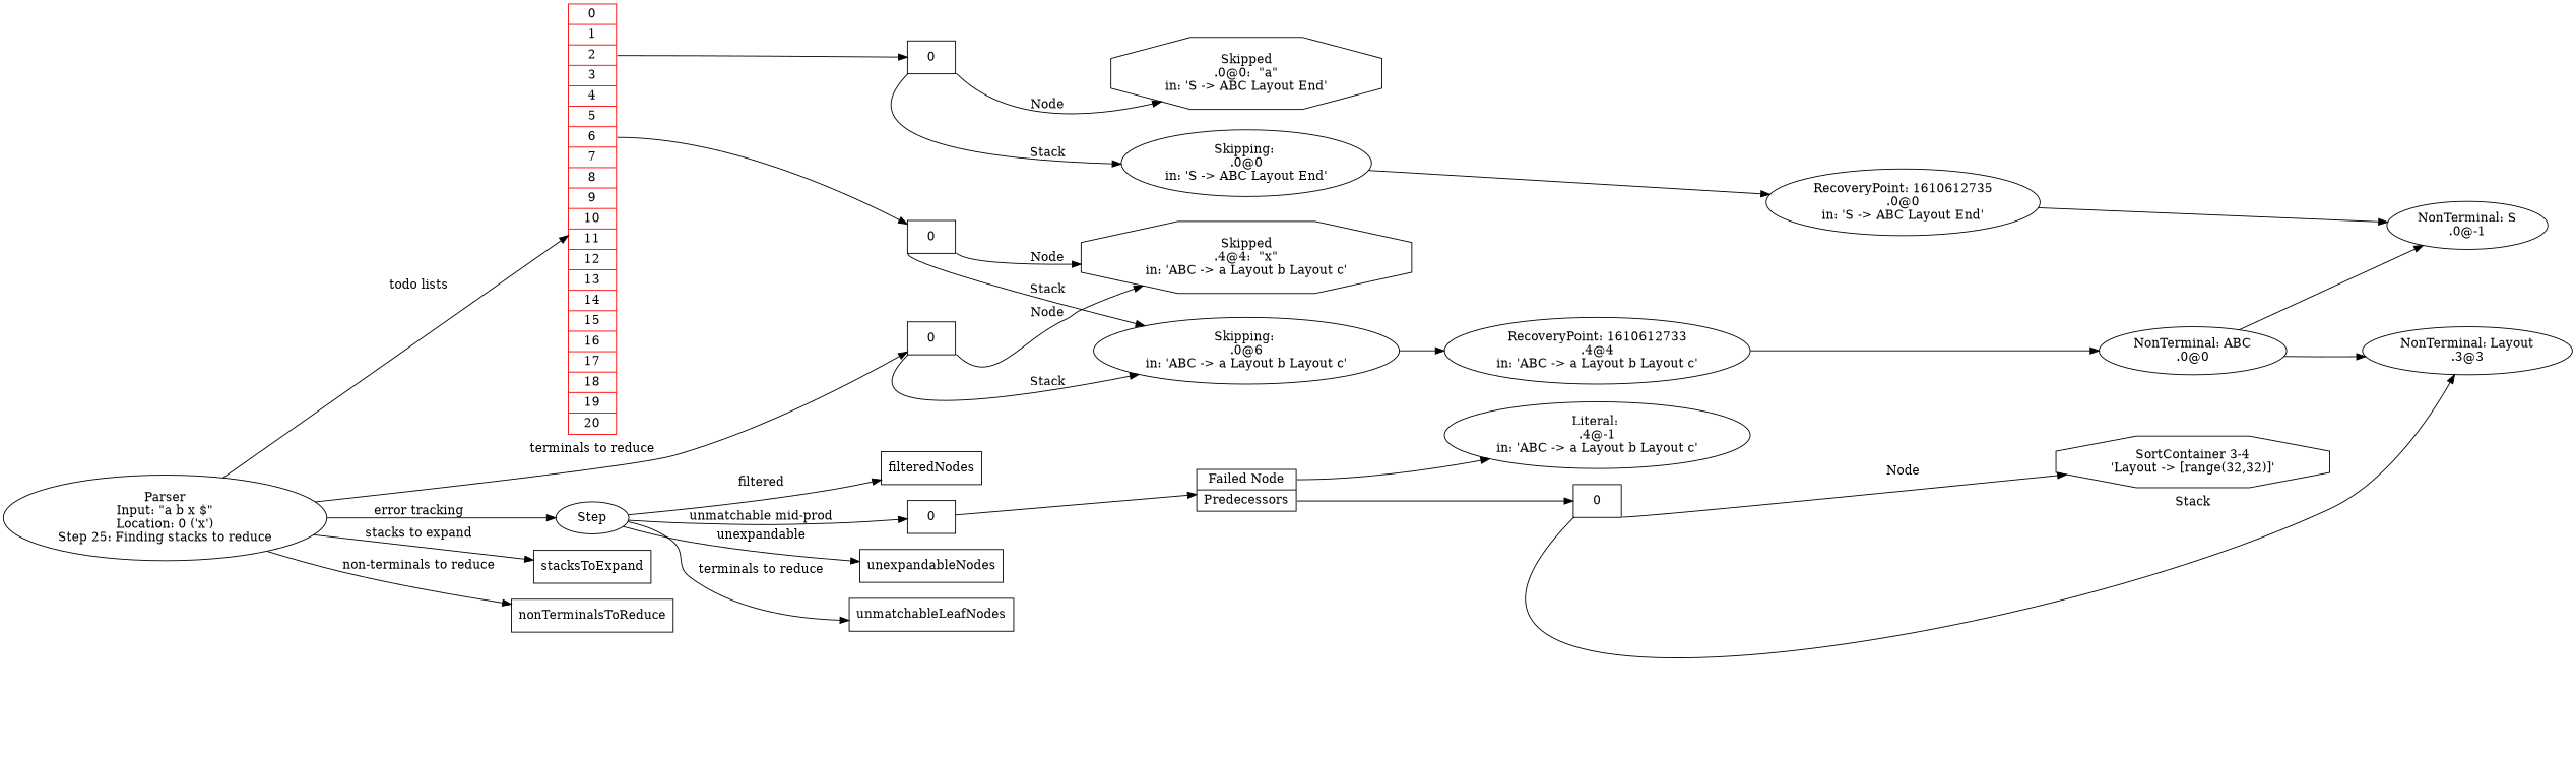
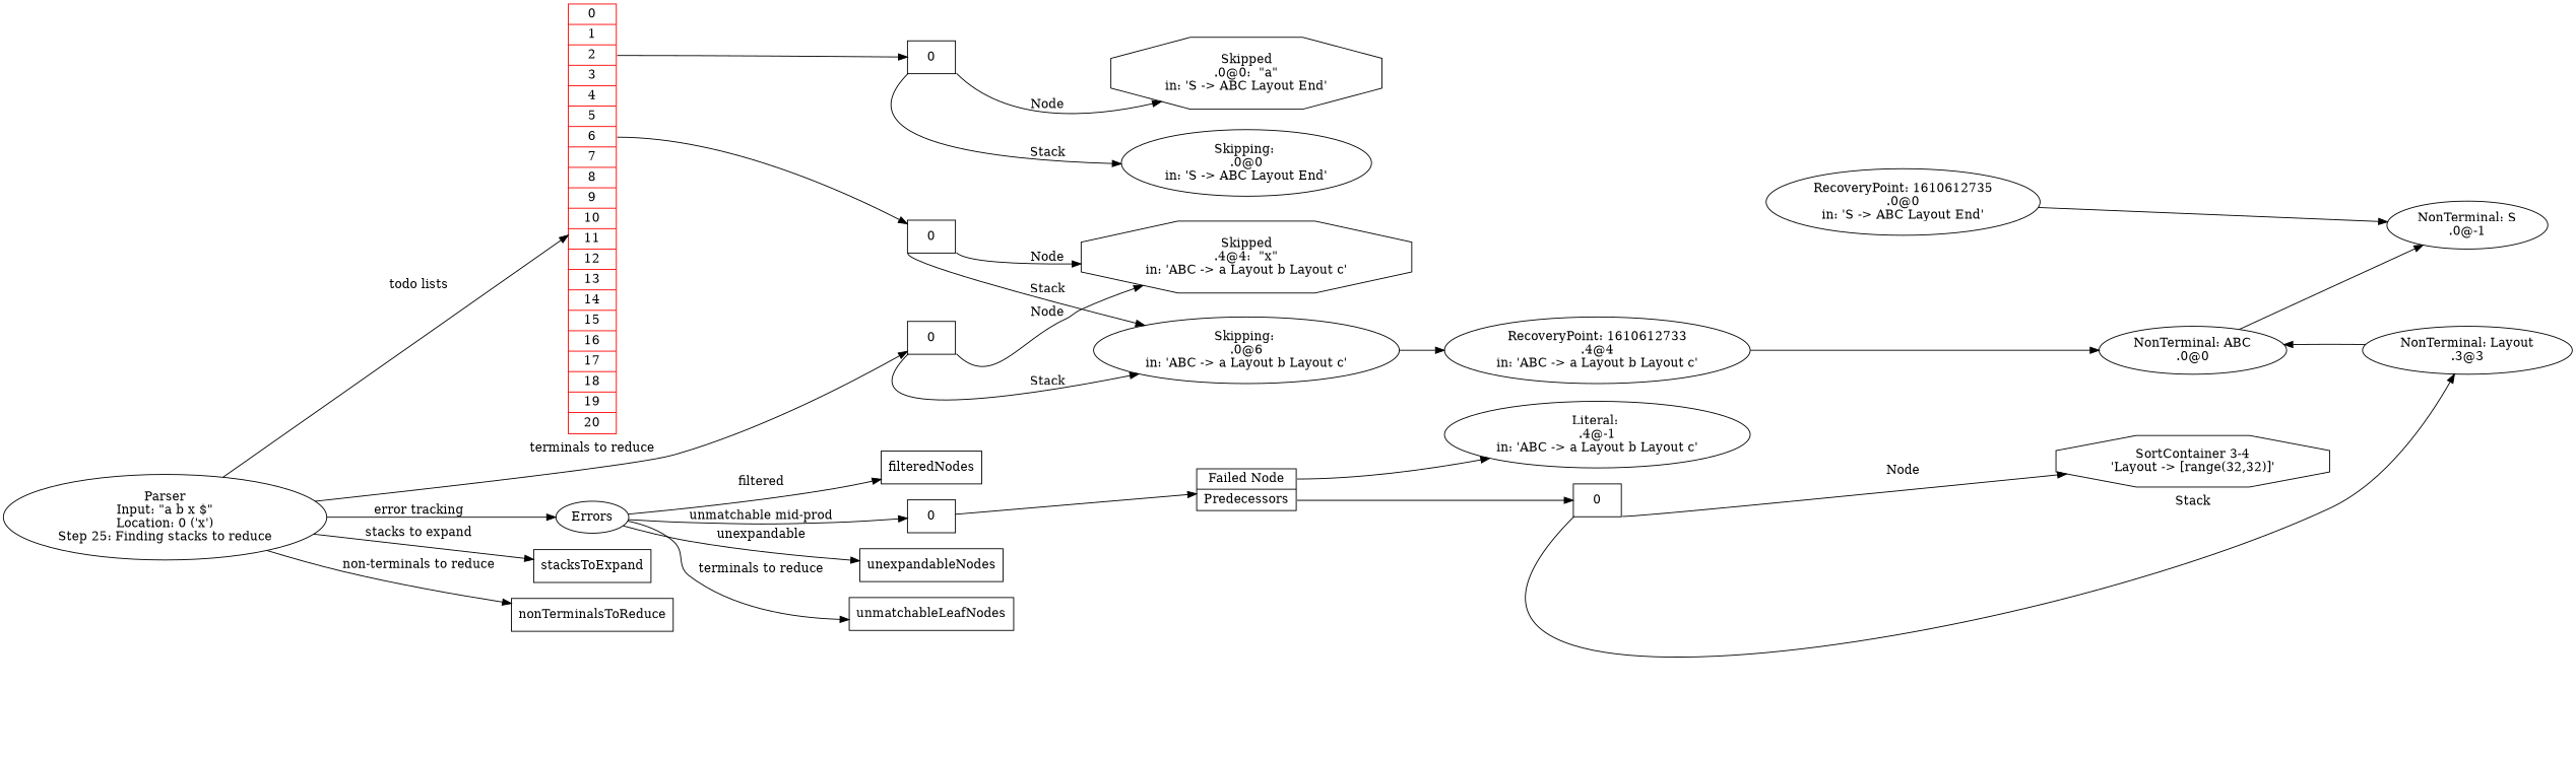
  digraph {
    rankdir=LR
    node [shape=record]
    n1 [label="Parser\nInput: \"a b x $\"\nLocation: 0 ('x')\nStep 25: Finding stacks to reduce" shape=""]
    n2 [color=red label="<0> 0 | <1> 1 | <2> 2 | <3> 3 | <4> 4 | <5> 5 | <6> 6 | <7> 7 | <8> 8 | <9> 9 | <10> 10 | <11> 11 | <12> 12 | <13> 13 | <14> 14 | <15> 15 | <16> 16 | <17> 17 | <18> 18 | <19> 19 | <20> 20"]
    stacksToExpand
    n4 [label="<0> 0"]
    nonTerminalsToReduce
-   n6 [label=Step shape=""]
+   n6 [label=Errors shape=""]
    n7 [label="<0> 0"]
    n8 [label="<0> 0"]
    n9 [label="Skipping: \n.0@6\nin: 'ABC -> a Layout b Layout c'" shape=""]
    n10 [label="Skipped\n.4@4:  \"x\"\nin: 'ABC -> a Layout b Layout c'" shape=octagon]
    unexpandableNodes
    unmatchableLeafNodes
    n13 [label="<0> 0"]
    filteredNodes
    n15 [label="Skipping: \n.0@0\nin: 'S -> ABC Layout End'" shape=""]
    n16 [label="Skipped\n.0@0:  \"a\"\nin: 'S -> ABC Layout End'" shape=octagon]
    n17 [label="RecoveryPoint: 1610612735\n.0@0\nin: 'S -> ABC Layout End'" shape=""]
    n18 [label="NonTerminal: S\n.0@-1" shape=""]
    n19 [label="RecoveryPoint: 1610612733\n.4@4\nin: 'ABC -> a Layout b Layout c'" shape=""]
    n20 [label="NonTerminal: ABC\n.0@0" shape=""]
    n21 [label="<failedNode> Failed Node | <predecessors> Predecessors"]
    n22 [label="Literal: \n.4@-1\nin: 'ABC -> a Layout b Layout c'" shape=""]
    n23 [label="<0> 0"]
    n24 [label="NonTerminal: Layout\n.3@3" shape=""]
    n25 [label="SortContainer 3-4\n'Layout -> [range(32,32)]'" shape=octagon]
    n1 -> n2 [label="todo lists"]
    n1 -> stacksToExpand [label="stacks to expand"]
    n1 -> n4 [label="terminals to reduce"]
    n1 -> nonTerminalsToReduce [label="non-terminals to reduce"]
    n1 -> n6 [label="error tracking"]
    n2 -> n7 [tailport=2]
    n2 -> n8 [tailport=6]
    n4 -> n9 [label=Stack tailport="0:sw"]
    n4 -> n10 [label="Node" tailport="0:se"]
    n6 -> unexpandableNodes [label=unexpandable]
    n6 -> unmatchableLeafNodes [label="terminals to reduce"]
    n6 -> n13 [label="unmatchable mid-prod"]
    n6 -> filteredNodes [label=filtered]
    n7 -> n15 [label=Stack tailport="0:sw"]
    n7 -> n16 [label="Node" tailport="0:se"]
    n8 -> n9 [label=Stack tailport="0:sw"]
    n8 -> n10 [label="Node" tailport="0:se"]
    n9 -> n19
    n13 -> n21 [tailport=0]
-   n15 -> n17
    n17 -> n18
    n19 -> n20
    n20 -> n18
    n21 -> n22 [tailport=failedNode]
    n21 -> n23 [tailport=predecessors]
    n23 -> n24 [label=Stack tailport="0:sw"]
    n23 -> n25 [label="Node" tailport="0:se"]
-   n20 -> n24
+   n24 -> n20
  }
